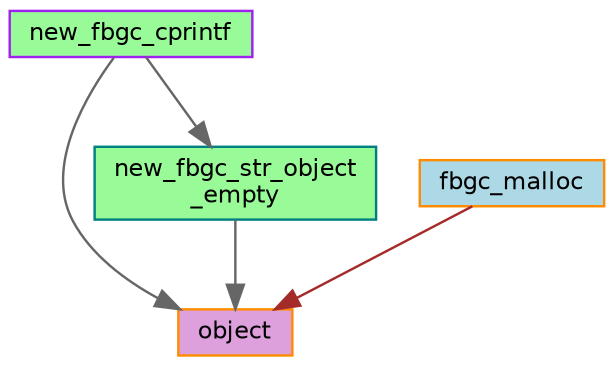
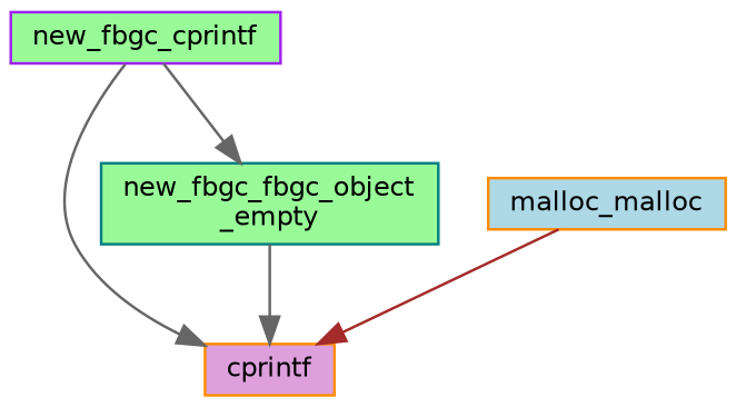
  digraph {
    rankdir=TB
    node [color=darkorange fillcolor=palegreen fontname=Helvetica fontsize=10 shape=record style=filled]
    edge [arrowhead=normal color=gray40 fontname=Helvetica fontsize=10 labelfontname=Helvetica labelfontsize=10 style=solid]
    n1 [color=purple fontcolor=black height=0.2 label=new_fbgc_cprintf width=0.4]
-   n2 [fillcolor=plum height=0.2 label=object width=0.4]
-   n3 [color=teal height=0.2 label="new_fbgc_str_object\l_empty" width=0.4]
-   n4 [fillcolor=lightblue height=0.2 label=fbgc_malloc width=0.4]
+   n2 [fillcolor=plum height=0.2 label=cprintf width=0.4]
+   n3 [color=teal height=0.2 label="new_fbgc_fbgc_object\l_empty" width=0.4]
+   n4 [fillcolor=lightblue height=0.2 label=malloc_malloc width=0.4]
    n1 -> n2
    n1 -> n3
    n3 -> n2
    n4 -> n2 [color=brown]
  }
